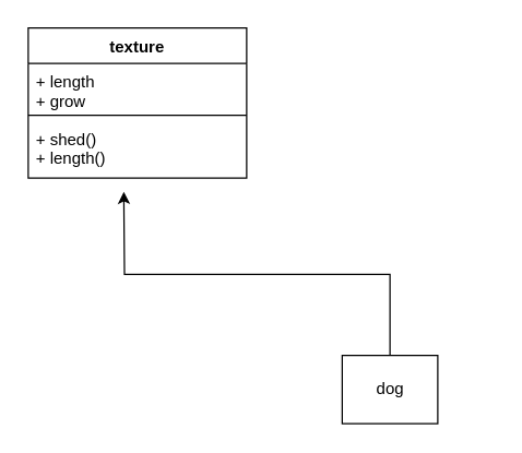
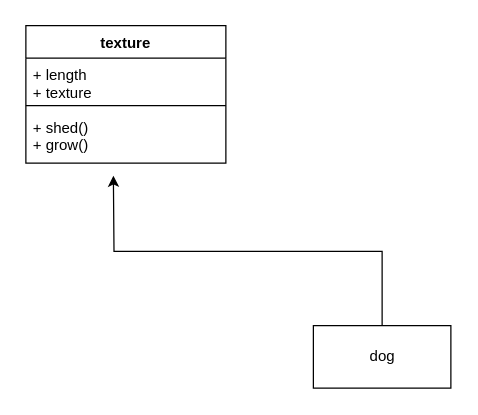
  <mxCell id="0" />
  <mxCell id="1" parent="0" />
  <mxCell id="2" value="texture" style="swimlane;fontStyle=1;align=center;verticalAlign=top;childLayout=stackLayout;horizontal=1;startSize=26;horizontalStack=0;resizeParent=1;resizeParentMax=0;resizeLast=0;collapsible=1;marginBottom=0;" vertex="1" parent="1"><mxGeometry x="20" y="20" width="160" height="110" as="geometry" /></mxCell>
- <mxCell id="3" value="+ length&#10;+ grow&#10;" style="text;strokeColor=none;fillColor=none;align=left;verticalAlign=top;spacingLeft=4;spacingRight=4;overflow=hidden;rotatable=0;points=[[0,0.5],[1,0.5]];portConstraint=eastwest;" vertex="1" parent="2"><mxGeometry y="26" width="160" height="34" as="geometry" /></mxCell>
+ <mxCell id="3" value="+ length&#10;+ texture&#10;" style="text;strokeColor=none;fillColor=none;align=left;verticalAlign=top;spacingLeft=4;spacingRight=4;overflow=hidden;rotatable=0;points=[[0,0.5],[1,0.5]];portConstraint=eastwest;" vertex="1" parent="2"><mxGeometry y="26" width="160" height="34" as="geometry" /></mxCell>
  <mxCell id="4" value="" style="line;strokeWidth=1;fillColor=none;align=left;verticalAlign=middle;spacingTop=-1;spacingLeft=3;spacingRight=3;rotatable=0;labelPosition=right;points=[];portConstraint=eastwest;strokeColor=inherit;" vertex="1" parent="2"><mxGeometry y="60" width="160" height="8" as="geometry" /></mxCell>
- <mxCell id="5" value="+ shed()&#10;+ length()" style="text;strokeColor=none;fillColor=none;align=left;verticalAlign=top;spacingLeft=4;spacingRight=4;overflow=hidden;rotatable=0;points=[[0,0.5],[1,0.5]];portConstraint=eastwest;" vertex="1" parent="2"><mxGeometry y="68" width="160" height="42" as="geometry" /></mxCell>
+ <mxCell id="5" value="+ shed()&#10;+ grow()" style="text;strokeColor=none;fillColor=none;align=left;verticalAlign=top;spacingLeft=4;spacingRight=4;overflow=hidden;rotatable=0;points=[[0,0.5],[1,0.5]];portConstraint=eastwest;" vertex="1" parent="2"><mxGeometry y="68" width="160" height="42" as="geometry" /></mxCell>
  <mxCell id="6" style="edgeStyle=orthogonalEdgeStyle;rounded=0;orthogonalLoop=1;jettySize=auto;html=1;exitX=0.5;exitY=0;exitDx=0;exitDy=0;" edge="1" parent="1" source="7"><mxGeometry relative="1" as="geometry"><mxPoint x="90" y="140" as="targetPoint" /></mxGeometry></mxCell>
- <mxCell id="7" value="dog" style="html=1;" vertex="1" parent="1"><mxGeometry x="250" y="260" width="70" height="50" as="geometry" /></mxCell>
+ <mxCell id="7" value="dog" style="html=1;" vertex="1" parent="1"><mxGeometry x="250" y="260" width="110" height="50" as="geometry" /></mxCell>
